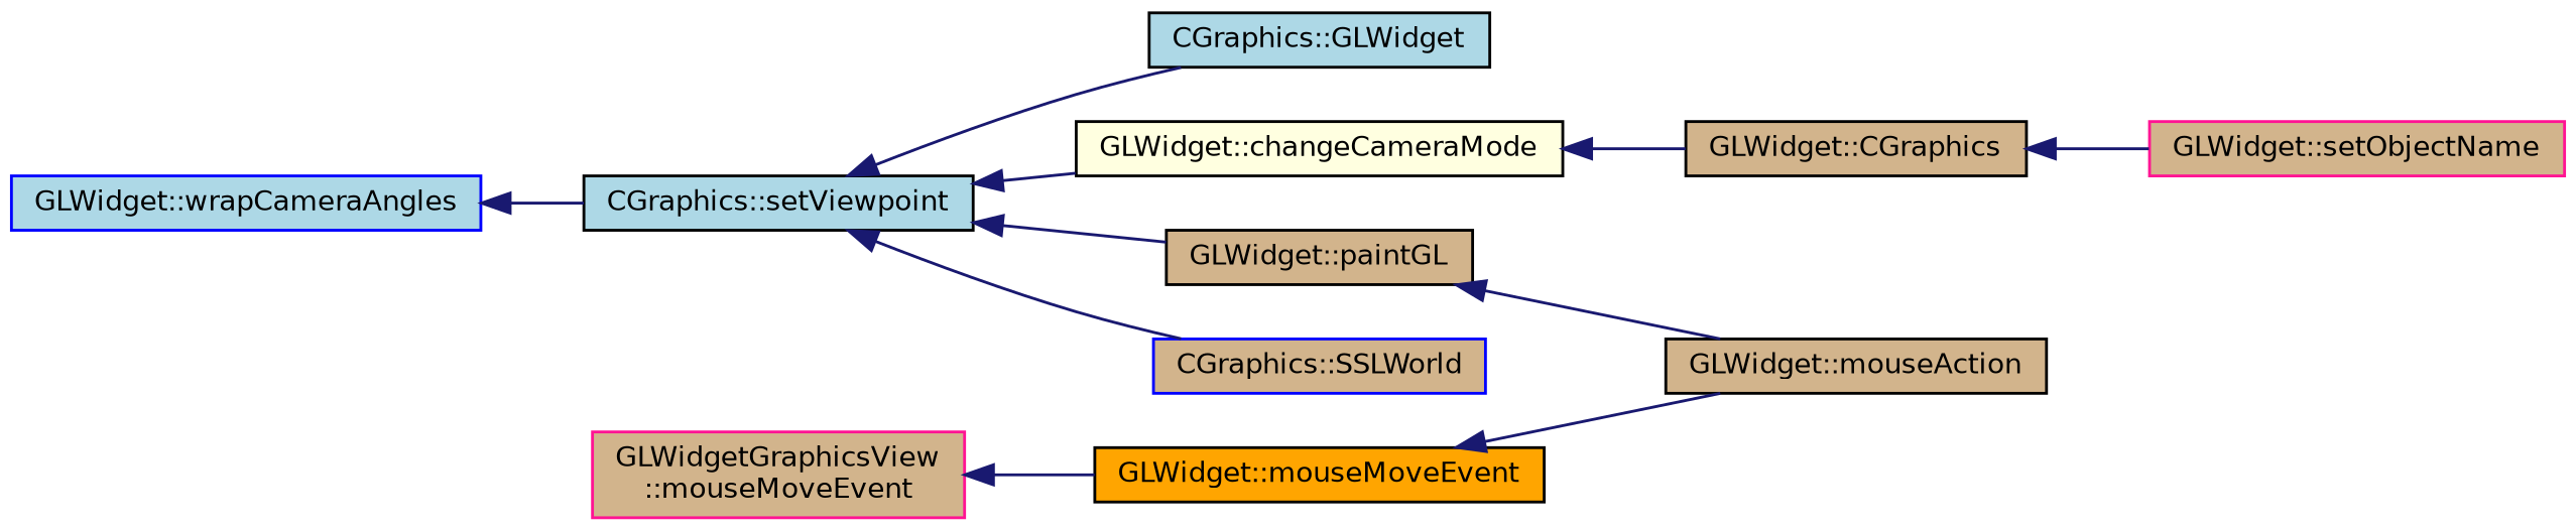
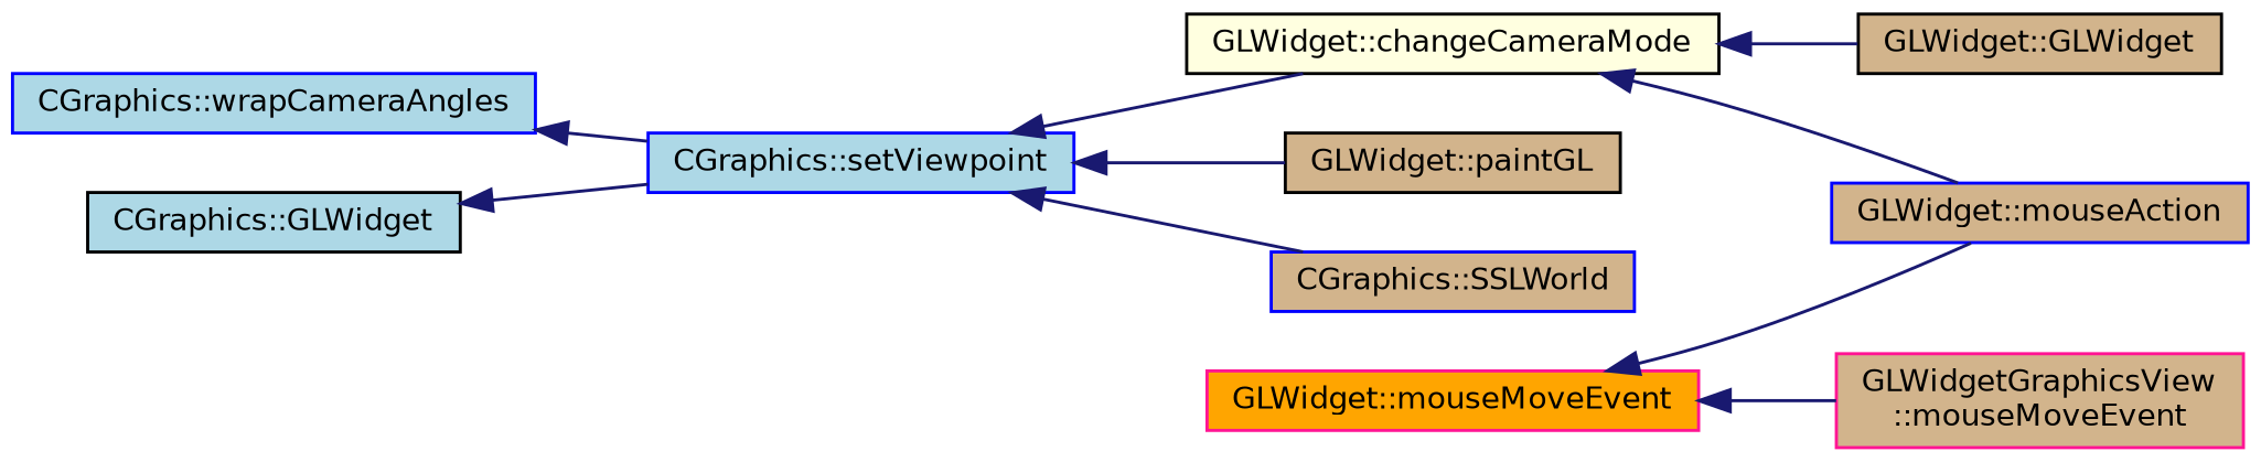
  digraph {
    rankdir=LR
    node [color=black fillcolor=tan fontname=Helvetica fontsize=10 shape=record style=filled]
    edge [color=midnightblue dir=back fontname=Helvetica fontsize=10 labelfontname=Helvetica labelfontsize=10 style=solid]
-   n1 [color=blue fillcolor=lightblue fontcolor=black height=0.2 label="GLWidget::wrapCameraAngles" width=0.4]
-   n2 [fillcolor=lightblue height=0.2 label="CGraphics::setViewpoint" width=0.4]
+   n1 [color=blue fillcolor=lightblue fontcolor=black height=0.2 label="CGraphics::wrapCameraAngles" width=0.4]
+   n2 [color=blue fillcolor=lightblue height=0.2 label="CGraphics::setViewpoint" width=0.4]
    n3 [fillcolor=lightblue height=0.2 label="CGraphics::GLWidget" width=0.4]
    n4 [fillcolor=lightyellow height=0.2 label="GLWidget::changeCameraMode" width=0.4]
    n5 [height=0.2 label="GLWidget::paintGL" width=0.4]
    n6 [color=blue height=0.2 label="CGraphics::SSLWorld" width=0.4]
-   n7 [fillcolor=orange height=0.2 label="GLWidget::mouseMoveEvent" width=0.4]
+   n7 [color=deeppink fillcolor=orange height=0.2 label="GLWidget::mouseMoveEvent" width=0.4]
    n8 [color=deeppink height=0.2 label="GLWidgetGraphicsView\l::mouseMoveEvent" width=0.4]
-   n9 [height=0.2 label="GLWidget::mouseAction" width=0.4]
-   n10 [height=0.2 label="GLWidget::CGraphics" width=0.4]
-   n11 [color=deeppink height=0.2 label="GLWidget::setObjectName" width=0.4]
+   n9 [color=blue height=0.2 label="GLWidget::mouseAction" width=0.4]
+   n10 [height=0.2 label="GLWidget::GLWidget" width=0.4]
    n1 -> n2
-   n2 -> n3
+   n3 -> n2
    n2 -> n4
    n2 -> n5
    n2 -> n6
    n4 -> n10
-   n5 -> n9
-   n8 -> n7
+   n4 -> n9
+   n7 -> n8
    n7 -> n9
-   n10 -> n11
  }
